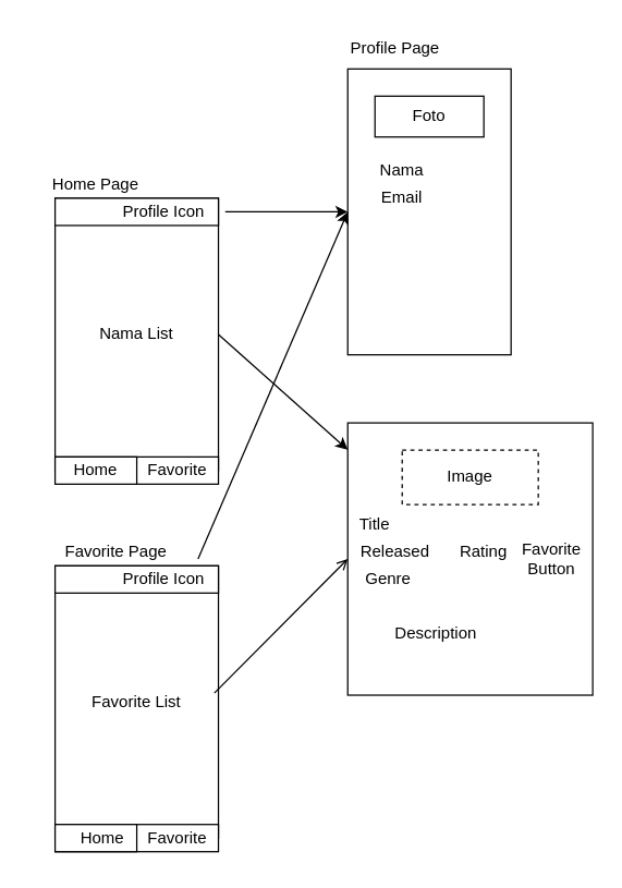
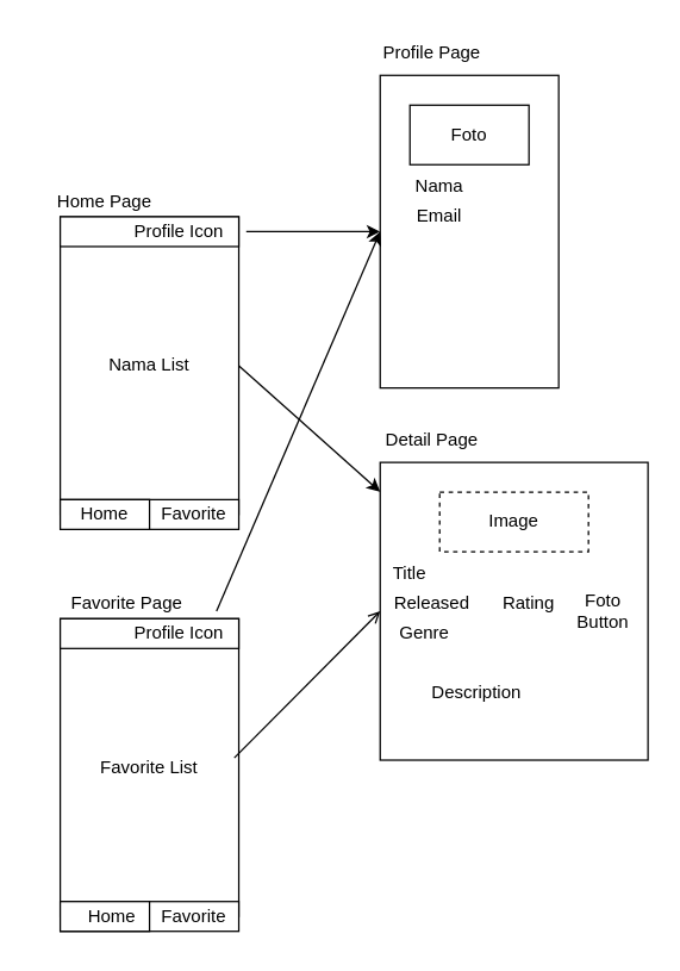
  <mxCell id="0" />
  <mxCell id="1" parent="0" />
  <mxCell id="2" value="" style="rounded=0;whiteSpace=wrap;html=1;" parent="1" vertex="1"><mxGeometry x="255" y="50" width="120" height="210" as="geometry" /></mxCell>
  <mxCell id="3" value="" style="rounded=0;whiteSpace=wrap;html=1;" parent="1" vertex="1"><mxGeometry x="255" y="310" width="180" height="200" as="geometry" /></mxCell>
  <mxCell id="4" value="" style="endArrow=classic;html=1;rounded=0;exitX=1;exitY=0.5;exitDx=0;exitDy=0;" parent="1" source="26" target="3" edge="1"><mxGeometry width="50" height="50" relative="1" as="geometry"><mxPoint x="205" y="340" as="sourcePoint" /><mxPoint x="205" y="290" as="targetPoint" /></mxGeometry></mxCell>
  <mxCell id="5" value="" style="endArrow=classic;html=1;rounded=0;entryX=0;entryY=0.5;entryDx=0;entryDy=0;" parent="1" target="2" edge="1"><mxGeometry width="50" height="50" relative="1" as="geometry"><mxPoint x="165" y="155" as="sourcePoint" /><mxPoint x="465" y="260" as="targetPoint" /></mxGeometry></mxCell>
  <mxCell id="6" value="Nama" style="text;html=1;strokeColor=none;fillColor=none;align=center;verticalAlign=middle;whiteSpace=wrap;rounded=0;" parent="1" vertex="1"><mxGeometry x="265" y="110" width="60" height="30" as="geometry" /></mxCell>
  <mxCell id="7" value="Email" style="text;html=1;strokeColor=none;fillColor=none;align=center;verticalAlign=middle;whiteSpace=wrap;rounded=0;" parent="1" vertex="1"><mxGeometry x="265" y="130" width="60" height="30" as="geometry" /></mxCell>
- <mxCell id="8" value="Foto" style="rounded=0;whiteSpace=wrap;html=1;" parent="1" vertex="1"><mxGeometry x="275" y="70" width="80" height="30" as="geometry" /></mxCell>
+ <mxCell id="8" value="Foto" style="rounded=0;whiteSpace=wrap;html=1;" parent="1" vertex="1"><mxGeometry x="275" y="70" width="80" height="40" as="geometry" /></mxCell>
  <mxCell id="9" value="Image" style="rounded=0;whiteSpace=wrap;html=1;dashed=1;" parent="1" vertex="1"><mxGeometry x="295" y="330" width="100" height="40" as="geometry" /></mxCell>
  <mxCell id="10" value="Title" style="text;html=1;strokeColor=none;fillColor=none;align=center;verticalAlign=middle;whiteSpace=wrap;rounded=0;" parent="1" vertex="1"><mxGeometry x="245" y="370" width="60" height="30" as="geometry" /></mxCell>
  <mxCell id="11" value="Description" style="text;html=1;strokeColor=none;fillColor=none;align=center;verticalAlign=middle;whiteSpace=wrap;rounded=0;" parent="1" vertex="1"><mxGeometry x="260" y="450" width="120" height="30" as="geometry" /></mxCell>
+ <mxCell id="12" value="Detail Page" style="text;html=1;strokeColor=none;fillColor=none;align=center;verticalAlign=middle;whiteSpace=wrap;rounded=0;" parent="1" vertex="1"><mxGeometry x="255" y="280" width="70" height="30" as="geometry" /></mxCell>
  <mxCell id="13" value="Profile Page" style="text;html=1;strokeColor=none;fillColor=none;align=center;verticalAlign=middle;whiteSpace=wrap;rounded=0;" parent="1" vertex="1"><mxGeometry x="255" y="20" width="70" height="30" as="geometry" /></mxCell>
  <mxCell id="14" value="Home Page" style="text;html=1;strokeColor=none;fillColor=none;align=center;verticalAlign=middle;whiteSpace=wrap;rounded=0;" parent="1" vertex="1"><mxGeometry x="35" y="120" width="70" height="30" as="geometry" /></mxCell>
  <mxCell id="15" value="Released" style="text;html=1;strokeColor=none;fillColor=none;align=center;verticalAlign=middle;whiteSpace=wrap;rounded=0;" parent="1" vertex="1"><mxGeometry x="260" y="390" width="60" height="30" as="geometry" /></mxCell>
  <mxCell id="16" value="Rating" style="text;html=1;strokeColor=none;fillColor=none;align=center;verticalAlign=middle;whiteSpace=wrap;rounded=0;" parent="1" vertex="1"><mxGeometry x="325" y="390" width="60" height="30" as="geometry" /></mxCell>
  <mxCell id="17" value="Genre" style="text;html=1;strokeColor=none;fillColor=none;align=center;verticalAlign=middle;whiteSpace=wrap;rounded=0;" parent="1" vertex="1"><mxGeometry x="255" y="410" width="60" height="30" as="geometry" /></mxCell>
  <mxCell id="18" value="" style="rounded=0;whiteSpace=wrap;html=1;" vertex="1" parent="1"><mxGeometry x="40" y="415" width="120" height="200" as="geometry" /></mxCell>
  <mxCell id="19" value="Favorite List" style="text;html=1;strokeColor=none;fillColor=none;align=center;verticalAlign=middle;whiteSpace=wrap;rounded=0;" vertex="1" parent="1"><mxGeometry x="45" y="485" width="110" height="60" as="geometry" /></mxCell>
  <mxCell id="20" value="" style="rounded=0;whiteSpace=wrap;html=1;" vertex="1" parent="1"><mxGeometry x="40" y="605" width="120" height="20" as="geometry" /></mxCell>
  <mxCell id="21" value="" style="rounded=0;whiteSpace=wrap;html=1;" vertex="1" parent="1"><mxGeometry x="40" y="605" width="60" height="20" as="geometry" /></mxCell>
  <mxCell id="22" value="Home" style="text;html=1;strokeColor=none;fillColor=none;align=center;verticalAlign=middle;whiteSpace=wrap;rounded=0;" vertex="1" parent="1"><mxGeometry x="25" y="600" width="100" height="30" as="geometry" /></mxCell>
  <mxCell id="23" value="Favorite" style="text;html=1;strokeColor=none;fillColor=none;align=center;verticalAlign=middle;whiteSpace=wrap;rounded=0;" vertex="1" parent="1"><mxGeometry x="80" y="600" width="100" height="30" as="geometry" /></mxCell>
  <mxCell id="24" value="" style="rounded=0;whiteSpace=wrap;html=1;" vertex="1" parent="1"><mxGeometry x="40" y="415" width="120" height="20" as="geometry" /></mxCell>
  <mxCell id="25" value="Profile Icon" style="text;html=1;strokeColor=none;fillColor=none;align=center;verticalAlign=middle;whiteSpace=wrap;rounded=0;" vertex="1" parent="1"><mxGeometry x="70" y="410" width="100" height="30" as="geometry" /></mxCell>
  <mxCell id="26" value="" style="rounded=0;whiteSpace=wrap;html=1;" vertex="1" parent="1"><mxGeometry x="40" y="145" width="120" height="200" as="geometry" /></mxCell>
  <mxCell id="27" value="Nama List" style="text;html=1;strokeColor=none;fillColor=none;align=center;verticalAlign=middle;whiteSpace=wrap;rounded=0;" vertex="1" parent="1"><mxGeometry x="45" y="215" width="110" height="60" as="geometry" /></mxCell>
  <mxCell id="28" value="" style="rounded=0;whiteSpace=wrap;html=1;" vertex="1" parent="1"><mxGeometry x="40" y="335" width="120" height="20" as="geometry" /></mxCell>
  <mxCell id="29" value="" style="rounded=0;whiteSpace=wrap;html=1;" vertex="1" parent="1"><mxGeometry x="40" y="335" width="60" height="20" as="geometry" /></mxCell>
  <mxCell id="30" value="Home" style="text;html=1;strokeColor=none;fillColor=none;align=center;verticalAlign=middle;whiteSpace=wrap;rounded=0;" vertex="1" parent="1"><mxGeometry x="20" y="330" width="100" height="30" as="geometry" /></mxCell>
  <mxCell id="31" value="Favorite" style="text;html=1;strokeColor=none;fillColor=none;align=center;verticalAlign=middle;whiteSpace=wrap;rounded=0;" vertex="1" parent="1"><mxGeometry x="80" y="330" width="100" height="30" as="geometry" /></mxCell>
  <mxCell id="32" value="" style="rounded=0;whiteSpace=wrap;html=1;" vertex="1" parent="1"><mxGeometry x="40" y="145" width="120" height="20" as="geometry" /></mxCell>
  <mxCell id="33" value="Profile Icon" style="text;html=1;strokeColor=none;fillColor=none;align=center;verticalAlign=middle;whiteSpace=wrap;rounded=0;" vertex="1" parent="1"><mxGeometry x="70" y="140" width="100" height="30" as="geometry" /></mxCell>
  <mxCell id="34" value="Favorite Page" style="text;html=1;strokeColor=none;fillColor=none;align=center;verticalAlign=middle;whiteSpace=wrap;rounded=0;" vertex="1" parent="1"><mxGeometry x="40" y="390" width="90" height="30" as="geometry" /></mxCell>
  <mxCell id="35" value="" style="endArrow=classic;html=1;rounded=0;entryX=0;entryY=0.5;entryDx=0;entryDy=0;exitX=0.75;exitY=0;exitDx=0;exitDy=0;" edge="1" parent="1" source="25" target="2"><mxGeometry width="50" height="50" relative="1" as="geometry"><mxPoint x="175" y="165" as="sourcePoint" /><mxPoint x="265" y="165" as="targetPoint" /></mxGeometry></mxCell>
  <mxCell id="36" value="" style="endArrow=open;html=1;rounded=0;entryX=0;entryY=0;entryDx=0;entryDy=0;exitX=1.018;exitY=0.392;exitDx=0;exitDy=0;exitPerimeter=0;" edge="1" parent="1" source="19" target="17"><mxGeometry width="50" height="50" relative="1" as="geometry"><mxPoint x="165" y="510" as="sourcePoint" /><mxPoint x="265" y="356" as="targetPoint" /></mxGeometry></mxCell>
- <mxCell id="37" value="Favorite Button" style="text;html=1;strokeColor=none;fillColor=none;align=center;verticalAlign=middle;whiteSpace=wrap;rounded=0;" vertex="1" parent="1"><mxGeometry x="375" y="395" width="60" height="30" as="geometry" /></mxCell>
+ <mxCell id="37" value="Foto Button" style="text;html=1;strokeColor=none;fillColor=none;align=center;verticalAlign=middle;whiteSpace=wrap;rounded=0;" vertex="1" parent="1"><mxGeometry x="375" y="395" width="60" height="30" as="geometry" /></mxCell>
